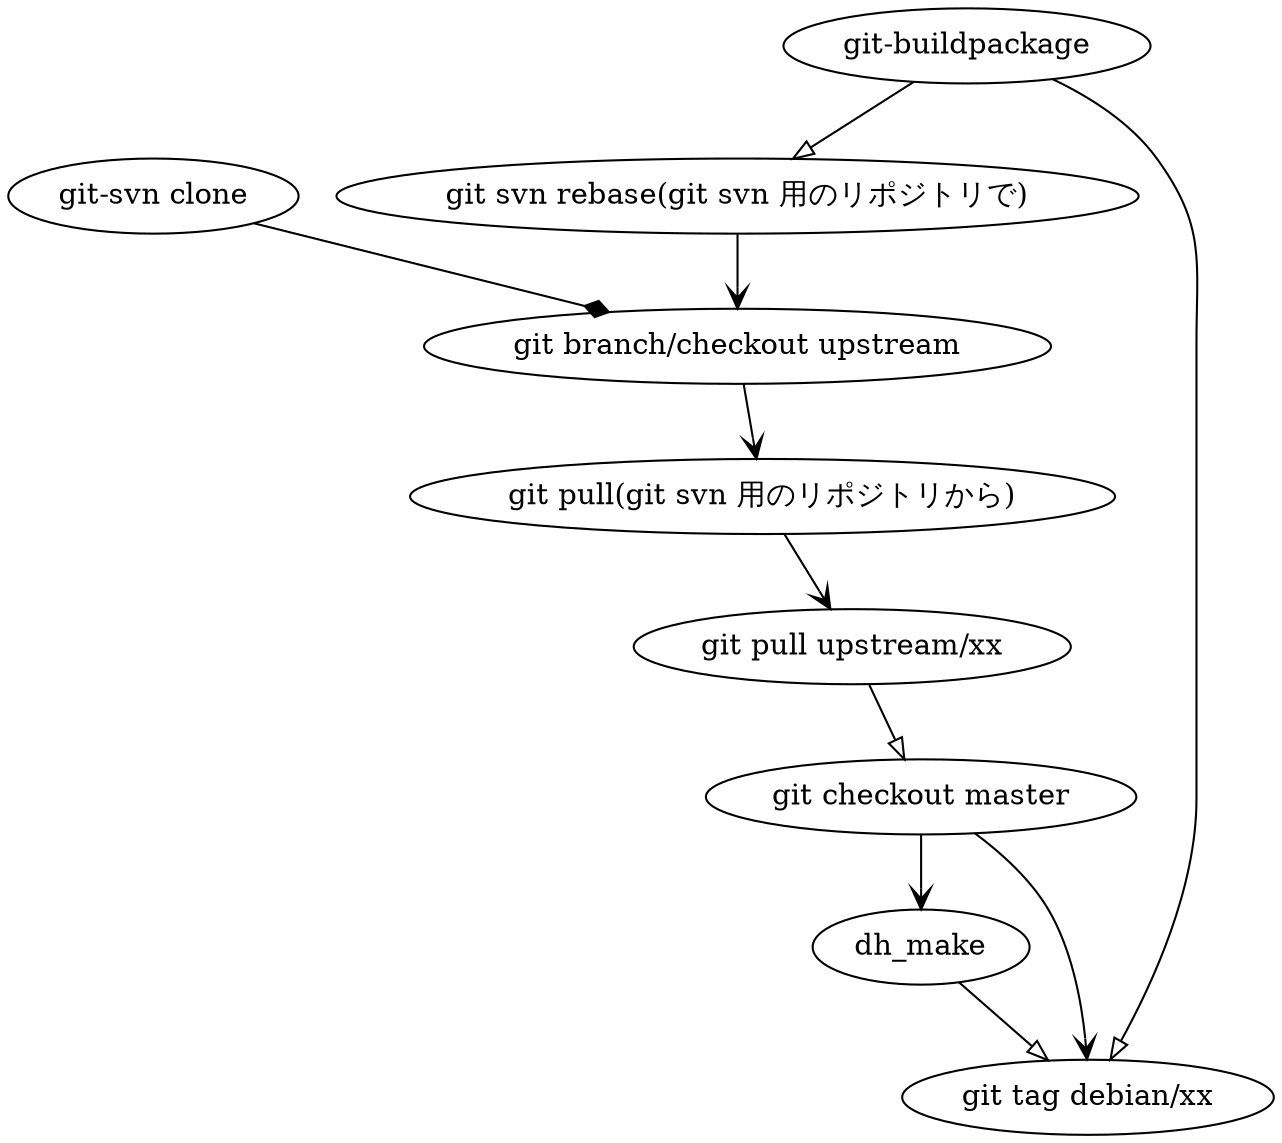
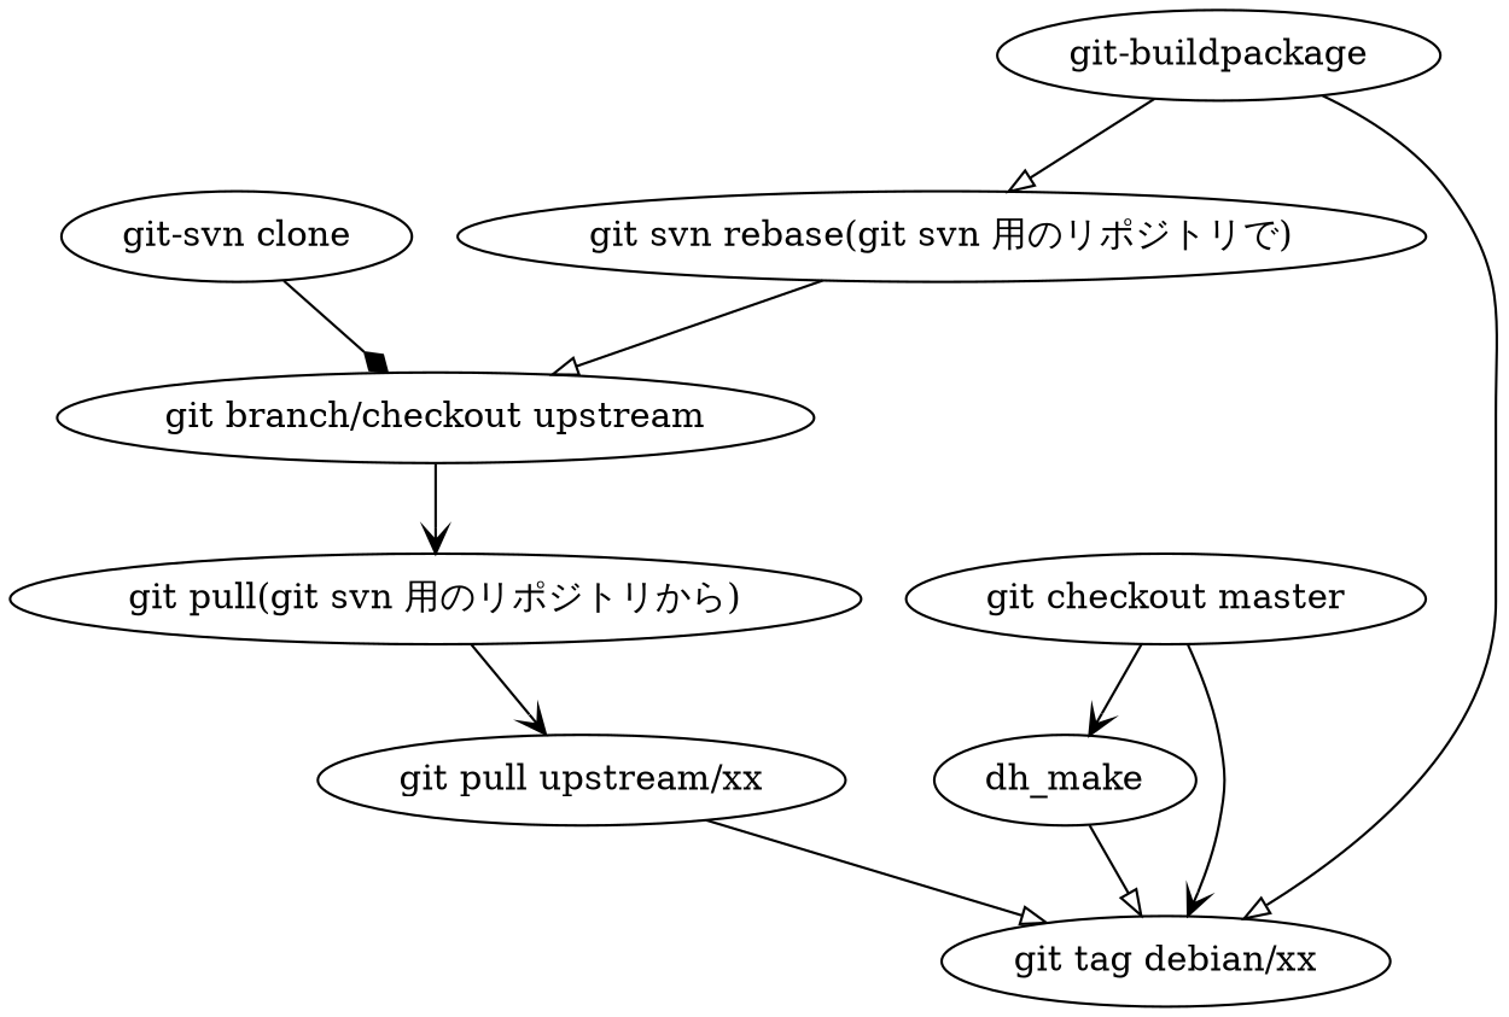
  digraph {
    edge [arrowhead=vee]
    "git-svn clone"
    "git branch/checkout upstream"
    "git pull(git svn 用のリポジトリから)"
    n4 [label="git pull upstream/xx"]
    "git checkout master"
    dh_make
    "git tag debian/xx"
    "git-buildpackage"
    "git svn rebase(git svn 用のリポジトリで)"
    "git-svn clone" -> "git branch/checkout upstream" [arrowhead=diamond]
    "git branch/checkout upstream" -> "git pull(git svn 用のリポジトリから)"
    "git pull(git svn 用のリポジトリから)" -> n4
-   n4 -> "git checkout master" [arrowhead=onormal]
+   n4 -> "git tag debian/xx" [arrowhead=onormal]
    "git checkout master" -> dh_make
    "git checkout master" -> "git tag debian/xx"
    dh_make -> "git tag debian/xx" [arrowhead=onormal]
    "git-buildpackage" -> "git tag debian/xx" [arrowhead=onormal]
    "git-buildpackage" -> "git svn rebase(git svn 用のリポジトリで)" [arrowhead=onormal]
-   "git svn rebase(git svn 用のリポジトリで)" -> "git branch/checkout upstream"
+   "git svn rebase(git svn 用のリポジトリで)" -> "git branch/checkout upstream" [arrowhead=onormal]
  }
